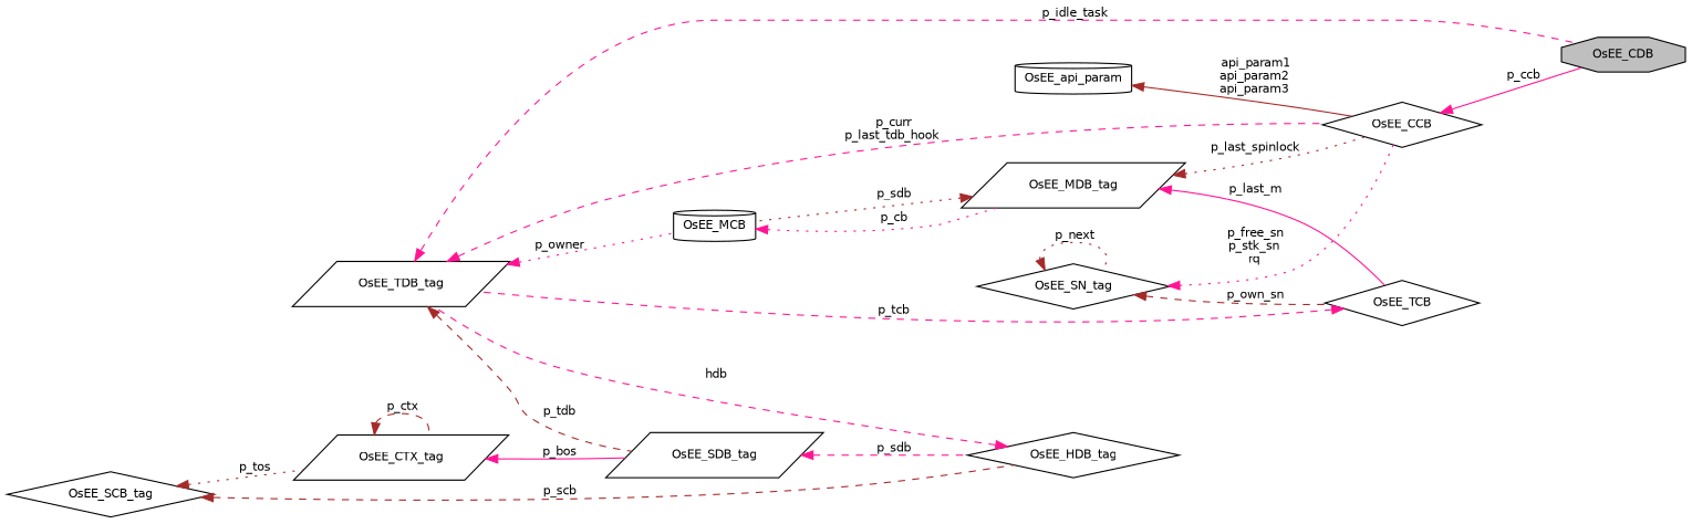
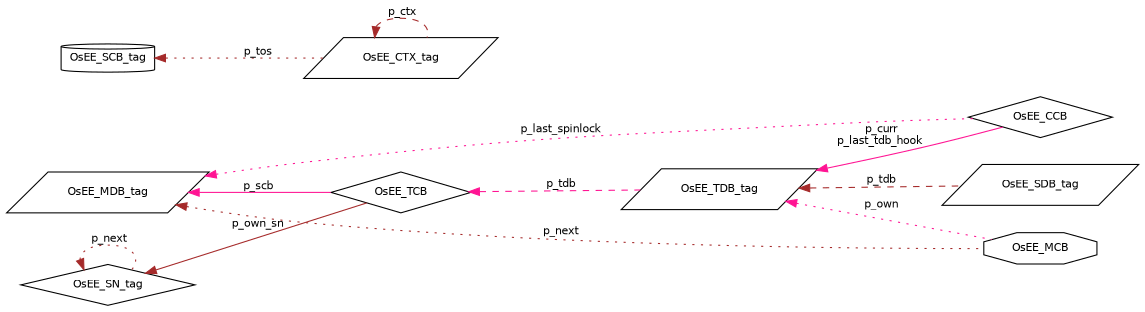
  digraph {
    rankdir=LR
    node [color=black fillcolor=white fontname=Helvetica fontsize=10 shape=parallelogram style=filled]
    edge [color=deeppink dir=back fontname=Helvetica fontsize=10 labelfontname=Helvetica labelfontsize=10 style=dashed]
-   n1 [fillcolor=grey75 fontcolor=black height=0.2 label=OsEE_CDB shape=octagon width=0.4]
    n2 [height=0.2 label=OsEE_TDB_tag width=0.4]
-   n3 [height=0.2 label=OsEE_MCB shape=cylinder width=0.4]
+   n3 [height=0.2 label=OsEE_MCB shape=octagon width=0.4]
    n4 [height=0.2 label=OsEE_CCB shape=diamond width=0.4]
    n5 [height=0.2 label=OsEE_SDB_tag width=0.4]
    n6 [height=0.2 label=OsEE_SN_tag shape=diamond width=0.4]
    n7 [height=0.2 label=OsEE_TCB shape=diamond width=0.4]
    n8 [height=0.2 label=OsEE_MDB_tag width=0.4]
-   n9 [height=0.2 label=OsEE_HDB_tag shape=diamond width=0.4]
-   n10 [height=0.2 label=OsEE_SCB_tag shape=diamond width=0.4]
+   n10 [height=0.2 label=OsEE_SCB_tag shape=cylinder width=0.4]
    n11 [height=0.2 label=OsEE_CTX_tag width=0.4]
-   n12 [height=0.2 label=OsEE_api_param shape=cylinder width=0.4]
-   n2 -> n1 [label=" p_idle_task"]
-   n2 -> n3 [label=" p_owner" style=dotted]
-   n2 -> n4 [label=" p_curr\np_last_tdb_hook"]
+   n2 -> n3 [label=" p_own" style=dotted]
+   n2 -> n4 [label=" p_curr\np_last_tdb_hook" style=solid]
    n2 -> n5 [color=brown label=" p_tdb"]
-   n3 -> n8 [label=" p_cb" style=dotted]
-   n4 -> n1 [label=" p_ccb" style=solid]
-   n5 -> n9 [label=" p_sdb"]
-   n6 -> n4 [label=" p_free_sn\np_stk_sn\nrq" style=dotted]
    n6 -> n6 [color=brown label=" p_next" style=dotted]
-   n6 -> n7 [color=brown label=" p_own_sn"]
-   n7 -> n2 [label=" p_tcb"]
-   n8 -> n3 [color=brown label=" p_sdb" style=dotted]
-   n8 -> n4 [color=brown label=" p_last_spinlock" style=dotted]
-   n8 -> n7 [label=" p_last_m" style=solid]
-   n9 -> n2 [label=" hdb"]
-   n10 -> n9 [color=brown label=" p_scb"]
+   n6 -> n7 [color=brown label=" p_own_sn" style=solid]
+   n7 -> n2 [label=" p_tdb"]
+   n8 -> n3 [color=brown label=" p_next" style=dotted]
+   n8 -> n4 [label=" p_last_spinlock" style=dotted]
+   n8 -> n7 [label=" p_scb" style=solid]
    n10 -> n11 [color=brown label=" p_tos" style=dotted]
-   n11 -> n5 [label=" p_bos" style=solid]
    n11 -> n11 [color=brown label=" p_ctx"]
-   n12 -> n4 [color=brown label=" api_param1\napi_param2\napi_param3" style=solid]
  }
